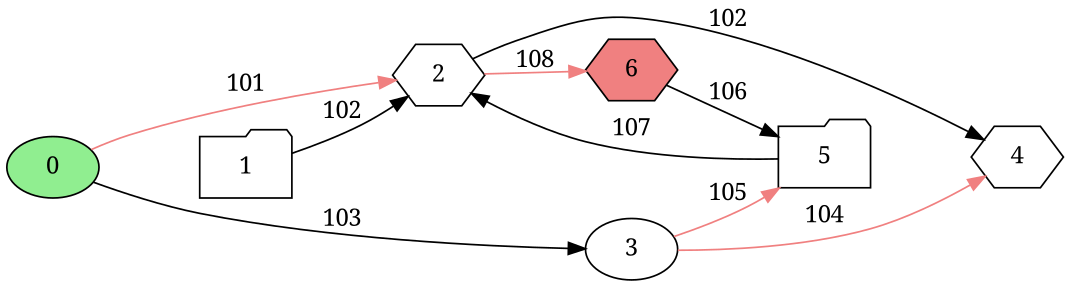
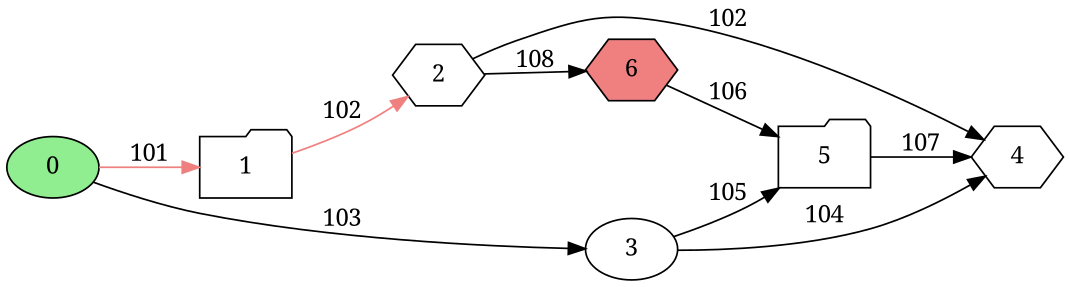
  digraph {
    fontname="Noto Serif"
    rankdir=LR
    node [fontname="Noto Serif" shape=hexagon]
    edge [fontname="Noto Serif"]
    0 [fillcolor=lightgreen shape=ellipse style=filled]
    1 [shape=folder]
    3 [shape=ellipse]
    2
    4
    5 [shape=folder]
    6 [fillcolor=lightcoral style=filled]
-   0 -> 2 [color=lightcoral label=101]
+   0 -> 1 [color=lightcoral label=101]
    0 -> 3 [label=103]
-   1 -> 2 [color=black label=102]
-   3 -> 4 [label=104 color=lightcoral]
-   3 -> 5 [label=105 color=lightcoral]
+   1 -> 2 [color=lightcoral label=102]
+   3 -> 4 [label=104]
+   3 -> 5 [label=105]
    2 -> 4 [label=102]
-   2 -> 6 [color=lightcoral label=108]
-   5 -> 2 [label=107]
+   2 -> 6 [color=black label=108]
+   5 -> 4 [label=107]
    6 -> 5 [label=106]
  }
